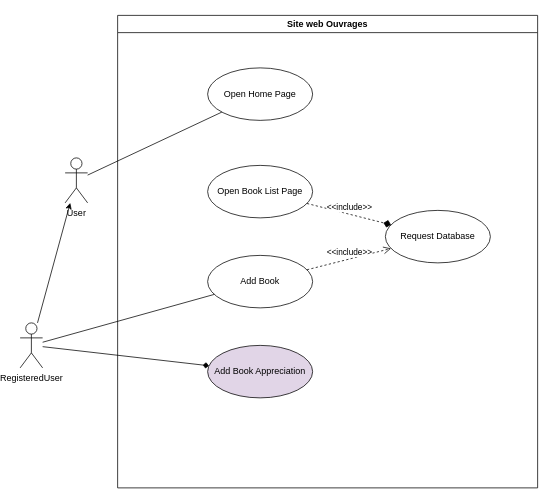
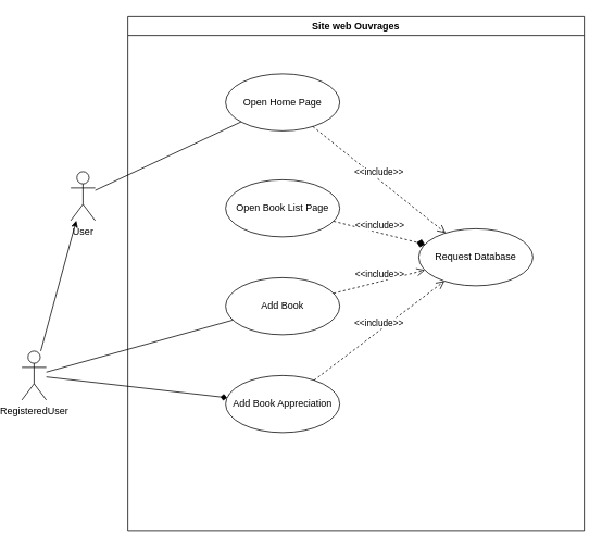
  <mxCell id="0" />
  <mxCell id="1" parent="0" />
  <mxCell id="2" value="Site web Ouvrages" style="swimlane;" vertex="1" parent="1"><mxGeometry x="150" y="20" width="560" height="630" as="geometry" /></mxCell>
  <mxCell id="3" value="Open Home Page" style="ellipse;whiteSpace=wrap;html=1;" vertex="1" parent="2"><mxGeometry x="120" y="70" width="140" height="70" as="geometry" /></mxCell>
  <mxCell id="4" value="Open Book List Page" style="ellipse;whiteSpace=wrap;html=1;" vertex="1" parent="2"><mxGeometry x="120" y="200" width="140" height="70" as="geometry" /></mxCell>
  <mxCell id="5" value="Add Book" style="ellipse;whiteSpace=wrap;html=1;" vertex="1" parent="2"><mxGeometry x="120" y="320" width="140" height="70" as="geometry" /></mxCell>
- <mxCell id="6" value="Add Book Appreciation" style="ellipse;whiteSpace=wrap;html=1;fillColor=#e1d5e7;" vertex="1" parent="2"><mxGeometry x="120" y="440" width="140" height="70" as="geometry" /></mxCell>
+ <mxCell id="6" value="Add Book Appreciation" style="ellipse;whiteSpace=wrap;html=1;" vertex="1" parent="2"><mxGeometry x="120" y="440" width="140" height="70" as="geometry" /></mxCell>
  <mxCell id="7" value="Request Database" style="ellipse;whiteSpace=wrap;html=1;" vertex="1" parent="2"><mxGeometry x="357" y="260" width="140" height="70" as="geometry" /></mxCell>
+ <mxCell id="8" value="&amp;lt;&amp;lt;include&amp;gt;&amp;gt;" style="html=1;verticalAlign=bottom;endArrow=open;dashed=1;endSize=8;rounded=0;" edge="1" parent="2" source="3" target="7"><mxGeometry relative="1" as="geometry"><mxPoint x="350" y="170" as="sourcePoint" /><mxPoint x="270" y="170" as="targetPoint" /></mxGeometry></mxCell>
  <mxCell id="9" value="&amp;lt;&amp;lt;include&amp;gt;&amp;gt;" style="html=1;verticalAlign=bottom;endArrow=diamond;dashed=1;endSize=8;rounded=0;" edge="1" parent="2" source="4" target="7"><mxGeometry relative="1" as="geometry"><mxPoint x="236.966" y="144.722" as="sourcePoint" /><mxPoint x="399.956" y="275.303" as="targetPoint" /></mxGeometry></mxCell>
  <mxCell id="10" value="&amp;lt;&amp;lt;include&amp;gt;&amp;gt;" style="html=1;verticalAlign=bottom;endArrow=open;dashed=1;endSize=8;rounded=0;" edge="1" parent="2" source="5" target="7"><mxGeometry relative="1" as="geometry"><mxPoint x="264.571" y="268.515" as="sourcePoint" /><mxPoint x="372.506" y="291.394" as="targetPoint" /></mxGeometry></mxCell>
+ <mxCell id="11" value="&amp;lt;&amp;lt;include&amp;gt;&amp;gt;" style="html=1;verticalAlign=bottom;endArrow=open;dashed=1;endSize=8;rounded=0;" edge="1" parent="2" source="6" target="7"><mxGeometry relative="1" as="geometry"><mxPoint x="258.042" y="365.435" as="sourcePoint" /><mxPoint x="378.983" y="324.584" as="targetPoint" /></mxGeometry></mxCell>
  <mxCell id="12" value="RegisteredUser" style="shape=umlActor;verticalLabelPosition=bottom;verticalAlign=top;html=1;outlineConnect=0;" vertex="1" parent="1"><mxGeometry x="20" y="430" width="30" height="60" as="geometry" /></mxCell>
  <mxCell id="13" value="User" style="shape=umlActor;verticalLabelPosition=bottom;verticalAlign=top;html=1;outlineConnect=0;" vertex="1" parent="1"><mxGeometry x="80" y="210" width="30" height="60" as="geometry" /></mxCell>
  <mxCell id="14" value="" style="endArrow=classic;html=1;rounded=0;" edge="1" parent="1" source="12" target="13"><mxGeometry width="50" height="50" relative="1" as="geometry"><mxPoint x="-90" y="350" as="sourcePoint" /><mxPoint x="-40" y="300" as="targetPoint" /></mxGeometry></mxCell>
  <mxCell id="15" value="" style="endArrow=none;html=1;rounded=0;" edge="1" parent="1" source="13" target="3"><mxGeometry width="50" height="50" relative="1" as="geometry"><mxPoint x="-100" y="310" as="sourcePoint" /><mxPoint x="-50" y="260" as="targetPoint" /></mxGeometry></mxCell>
  <mxCell id="16" value="" style="endArrow=none;html=1;rounded=0;" edge="1" parent="1" source="12" target="5"><mxGeometry width="50" height="50" relative="1" as="geometry"><mxPoint x="120" y="251.531" as="sourcePoint" /><mxPoint x="281.414" y="268.001" as="targetPoint" /></mxGeometry></mxCell>
  <mxCell id="17" value="" style="endArrow=diamond;html=1;rounded=0;" edge="1" parent="1" source="12" target="6"><mxGeometry width="50" height="50" relative="1" as="geometry"><mxPoint x="60" y="466.803" as="sourcePoint" /><mxPoint x="285.605" y="418.723" as="targetPoint" /></mxGeometry></mxCell>
